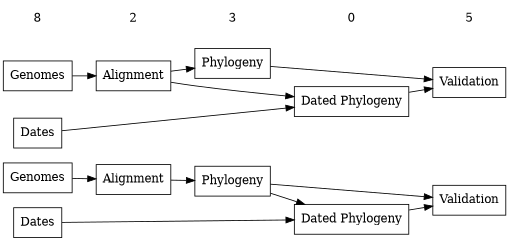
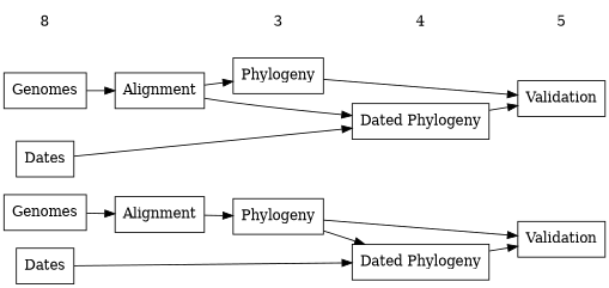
  digraph {
    rankdir=LR
    ranksep=0.4
    node [shape=rect]
    n1 [label=Genomes]
    n2 [label=Dates]
    n3 [label=Genomes]
    n4 [label=Dates]
    n5 [label=Validation]
    n6 [label=Validation]
    n7 [label=Alignment]
    n8 [label=Alignment]
    n9 [label=Phylogeny]
    n10 [label=Phylogeny]
    n11 [label="Dated Phylogeny"]
    n12 [label="Dated Phylogeny"]
    n13 [color=white label=8 shape=circle width=.1]
-   2 [color=white shape=circle width=.1]
    3 [color=white shape=circle width=.1]
-   4 [color=white shape=circle width=.1 label=0]
+   4 [color=white shape=circle width=.1]
    5 [color=white shape=circle width=.1]
    subgraph sub_1 {
      rank=same
      n1
      n2
      n3
      n4
    }
    subgraph sub_2 {
      rank=same
      n5
      n6
    }
    subgraph sub_3 {
      rank=same
      n7
      n8
    }
    subgraph sub_4 {
      rank=same
      n9
      n10
    }
    subgraph sub_5 {
      rank=same
      n11
      n12
    }
    subgraph sub_6 {
      color=blue
      n1
      n2
      n5
      n7
      n9
      n11
    }
    subgraph sub_7 {
      n13
-     2
      3
      4
      5
    }
    subgraph sub_8 {
      n3
      n4
      n6
      n8
      n10
      n12
    }
    n1 -> n7
    n2 -> n11
    n3 -> n8
    n4 -> n12
    n7 -> n9
    n8 -> n10
    n8 -> n12
    n9 -> n5
    n9 -> n11
    n10 -> n6
    n11 -> n5
    n12 -> n6
-   n13 -> 2 [color=white]
-   2 -> 3 [color=white]
    3 -> 4 [color=white]
    4 -> 5 [color=white]
  }
